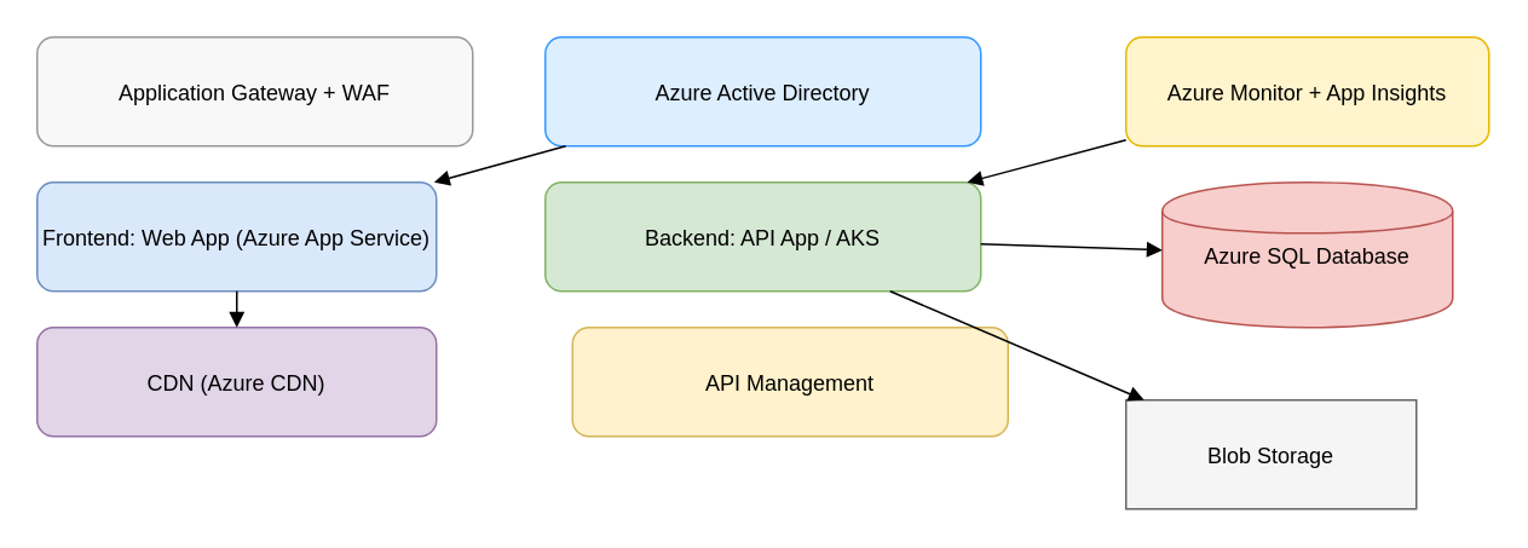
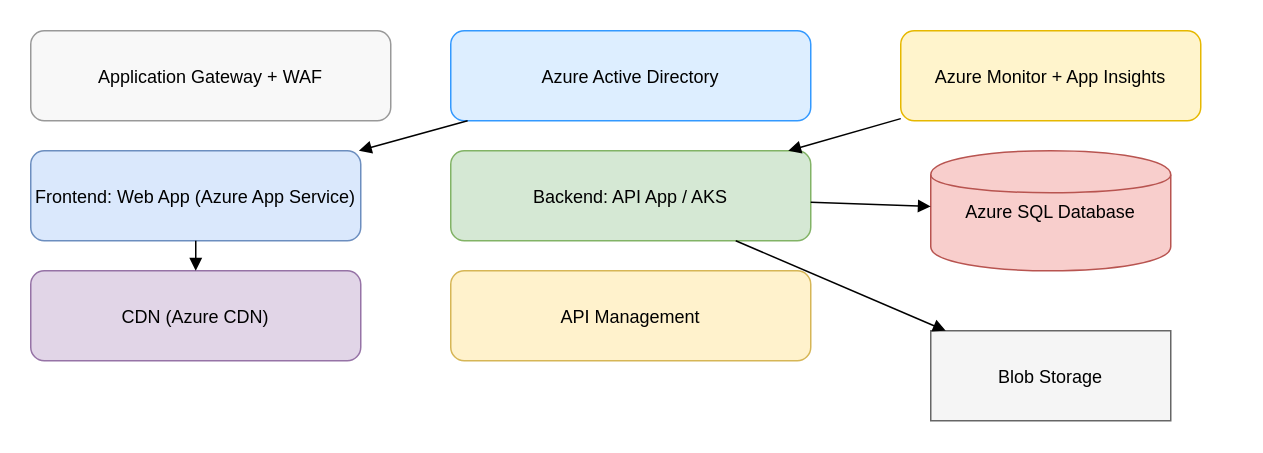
  <mxCell id="0" />
  <mxCell id="1" parent="0" />
  <mxCell id="2" value="Frontend: Web App (Azure App Service)" style="rounded=1;fillColor=#dae8fc;strokeColor=#6c8ebf;" vertex="1" parent="1"><mxGeometry x="20" y="100" width="220" height="60" as="geometry" /></mxCell>
  <mxCell id="3" value="CDN (Azure CDN)" style="rounded=1;fillColor=#e1d5e7;strokeColor=#9673a6;" vertex="1" parent="1"><mxGeometry x="20" y="180" width="220" height="60" as="geometry" /></mxCell>
  <mxCell id="4" value="Backend: API App / AKS" style="rounded=1;fillColor=#d5e8d4;strokeColor=#82b366;" vertex="1" parent="1"><mxGeometry x="300" y="100" width="240" height="60" as="geometry" /></mxCell>
- <mxCell id="5" value="API Management" style="rounded=1;fillColor=#fff2cc;strokeColor=#d6b656;" vertex="1" parent="1"><mxGeometry x="315" y="180" width="240" height="60" as="geometry" /></mxCell>
- <mxCell id="6" value="Azure SQL Database" style="shape=cylinder;fillColor=#f8cecc;strokeColor=#b85450;" vertex="1" parent="1"><mxGeometry x="640" y="100" width="160" height="80" as="geometry" /></mxCell>
+ <mxCell id="5" value="API Management" style="rounded=1;fillColor=#fff2cc;strokeColor=#d6b656;" vertex="1" parent="1"><mxGeometry x="300" y="180" width="240" height="60" as="geometry" /></mxCell>
+ <mxCell id="6" value="Azure SQL Database" style="shape=cylinder;fillColor=#f8cecc;strokeColor=#b85450;" vertex="1" parent="1"><mxGeometry x="620" y="100" width="160" height="80" as="geometry" /></mxCell>
  <mxCell id="7" value="Blob Storage" style="fillColor=#f5f5f5;strokeColor=#666666;rounded=0;" vertex="1" parent="1"><mxGeometry x="620" y="220" width="160" height="60" as="geometry" /></mxCell>
  <mxCell id="8" value="Application Gateway + WAF" style="rounded=1;fillColor=#f8f8f8;strokeColor=#999999;" vertex="1" parent="1"><mxGeometry x="20" y="20" width="240" height="60" as="geometry" /></mxCell>
  <mxCell id="9" value="Azure Active Directory" style="rounded=1;fillColor=#ddeeff;strokeColor=#3399ff;" vertex="1" parent="1"><mxGeometry x="300" y="20" width="240" height="60" as="geometry" /></mxCell>
- <mxCell id="10" value="Azure Monitor + App Insights" style="rounded=1;fillColor=#fff4cc;strokeColor=#e6b800;" vertex="1" parent="1"><mxGeometry x="620" y="20" width="200" height="60" as="geometry" /></mxCell>
+ <mxCell id="10" value="Azure Monitor + App Insights" style="rounded=1;fillColor=#fff4cc;strokeColor=#e6b800;" vertex="1" parent="1"><mxGeometry x="600" y="20" width="200" height="60" as="geometry" /></mxCell>
  <mxCell id="11" style="endArrow=block;strokeColor=#000000;" edge="1" parent="1" source="2" target="3"><mxGeometry relative="1" as="geometry" /></mxCell>
  <mxCell id="12" style="endArrow=block;strokeColor=#000000;" edge="1" parent="1" source="4" target="6"><mxGeometry relative="1" as="geometry" /></mxCell>
  <mxCell id="13" style="endArrow=block;strokeColor=#000000;" edge="1" parent="1" source="4" target="7"><mxGeometry relative="1" as="geometry" /></mxCell>
  <mxCell id="14" style="endArrow=block;strokeColor=#000000;" edge="1" parent="1" source="9" target="2"><mxGeometry relative="1" as="geometry" /></mxCell>
  <mxCell id="15" style="endArrow=block;strokeColor=#000000;" edge="1" parent="1" source="10" target="4"><mxGeometry relative="1" as="geometry" /></mxCell>
